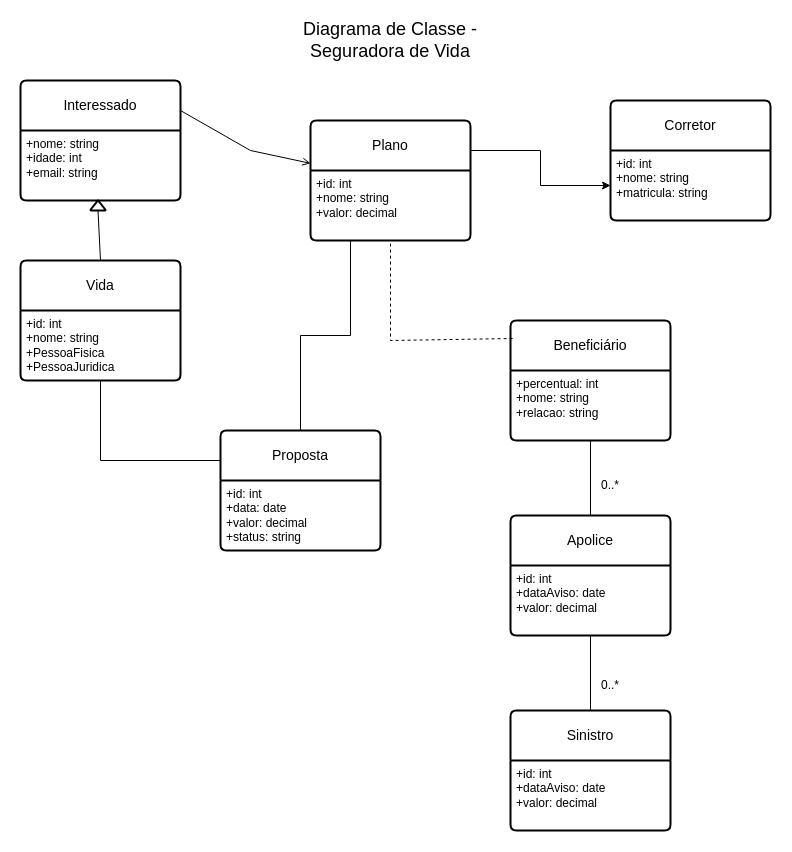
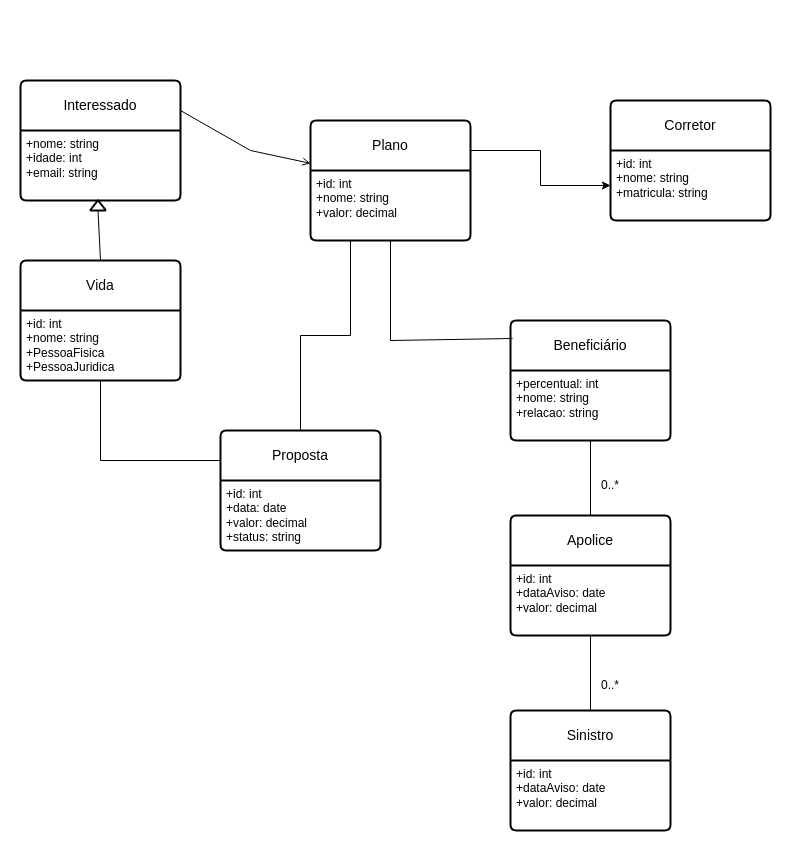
  <mxCell id="0" />
  <mxCell id="1" parent="0" />
- <mxCell id="2" value="&lt;font style=&quot;font-size: 18px;&quot;&gt;Diagrama de Classe - Seguradora de Vida&lt;/font&gt;" style="text;html=1;whiteSpace=wrap;strokeColor=none;fillColor=none;align=center;verticalAlign=middle;rounded=0;" vertex="1" parent="1"><mxGeometry x="300" y="20" width="180" height="40" as="geometry" /></mxCell>
  <mxCell id="3" value="Interessado" style="swimlane;childLayout=stackLayout;horizontal=1;startSize=50;horizontalStack=0;rounded=1;fontSize=14;fontStyle=0;strokeWidth=2;resizeParent=0;resizeLast=1;shadow=0;dashed=0;align=center;arcSize=4;whiteSpace=wrap;html=1;" vertex="1" parent="1"><mxGeometry x="20" y="80" width="160" height="120" as="geometry" /></mxCell>
  <mxCell id="4" value="+nome: string&lt;br&gt;+idade: int&lt;br&gt;+email: string" style="align=left;strokeColor=none;fillColor=none;spacingLeft=4;spacingRight=4;fontSize=12;verticalAlign=top;resizable=0;rotatable=0;part=1;html=1;whiteSpace=wrap;" vertex="1" parent="3"><mxGeometry y="50" width="160" height="70" as="geometry" /></mxCell>
  <mxCell id="5" value="Vida" style="swimlane;childLayout=stackLayout;horizontal=1;startSize=50;horizontalStack=0;rounded=1;fontSize=14;fontStyle=0;strokeWidth=2;resizeParent=0;resizeLast=1;shadow=0;dashed=0;align=center;arcSize=4;whiteSpace=wrap;html=1;" vertex="1" parent="1"><mxGeometry x="20" y="260" width="160" height="120" as="geometry" /></mxCell>
  <mxCell id="6" value="+id: int&lt;div&gt;+nome: string&lt;br&gt;+PessoaFisica&lt;br&gt;+PessoaJuridica&lt;/div&gt;" style="align=left;strokeColor=none;fillColor=none;spacingLeft=4;spacingRight=4;fontSize=12;verticalAlign=top;resizable=0;rotatable=0;part=1;html=1;whiteSpace=wrap;" vertex="1" parent="5"><mxGeometry y="50" width="160" height="70" as="geometry" /></mxCell>
  <mxCell id="7" value="Proposta" style="swimlane;childLayout=stackLayout;horizontal=1;startSize=50;horizontalStack=0;rounded=1;fontSize=14;fontStyle=0;strokeWidth=2;resizeParent=0;resizeLast=1;shadow=0;dashed=0;align=center;arcSize=4;whiteSpace=wrap;html=1;" vertex="1" parent="1"><mxGeometry x="220" y="430" width="160" height="120" as="geometry" /></mxCell>
  <mxCell id="8" value="+id: int&lt;br&gt;+data: date&lt;br&gt;+valor: decimal&lt;div&gt;+status: string&lt;/div&gt;" style="align=left;strokeColor=none;fillColor=none;spacingLeft=4;spacingRight=4;fontSize=12;verticalAlign=top;resizable=0;rotatable=0;part=1;html=1;whiteSpace=wrap;" vertex="1" parent="7"><mxGeometry y="50" width="160" height="70" as="geometry" /></mxCell>
  <mxCell id="9" style="edgeStyle=orthogonalEdgeStyle;rounded=0;orthogonalLoop=1;jettySize=auto;html=1;exitX=1;exitY=0.25;exitDx=0;exitDy=0;" edge="1" parent="1" source="10" target="13"><mxGeometry relative="1" as="geometry" /></mxCell>
  <mxCell id="10" value="Plano" style="swimlane;childLayout=stackLayout;horizontal=1;startSize=50;horizontalStack=0;rounded=1;fontSize=14;fontStyle=0;strokeWidth=2;resizeParent=0;resizeLast=1;shadow=0;dashed=0;align=center;arcSize=4;whiteSpace=wrap;html=1;" vertex="1" parent="1"><mxGeometry x="310" y="120" width="160" height="120" as="geometry" /></mxCell>
  <mxCell id="11" value="+id: int&lt;br&gt;+nome: string&lt;br&gt;+valor: decimal&lt;div&gt;&lt;br&gt;&lt;/div&gt;" style="align=left;strokeColor=none;fillColor=none;spacingLeft=4;spacingRight=4;fontSize=12;verticalAlign=top;resizable=0;rotatable=0;part=1;html=1;whiteSpace=wrap;" vertex="1" parent="10"><mxGeometry y="50" width="160" height="70" as="geometry" /></mxCell>
  <mxCell id="12" value="Corretor" style="swimlane;childLayout=stackLayout;horizontal=1;startSize=50;horizontalStack=0;rounded=1;fontSize=14;fontStyle=0;strokeWidth=2;resizeParent=0;resizeLast=1;shadow=0;dashed=0;align=center;arcSize=4;whiteSpace=wrap;html=1;" vertex="1" parent="1"><mxGeometry x="610" y="100" width="160" height="120" as="geometry" /></mxCell>
  <mxCell id="13" value="+id: int&lt;br&gt;+nome: string&lt;br&gt;&lt;div&gt;+matricula: string&lt;br&gt;&lt;/div&gt;" style="align=left;strokeColor=none;fillColor=none;spacingLeft=4;spacingRight=4;fontSize=12;verticalAlign=top;resizable=0;rotatable=0;part=1;html=1;whiteSpace=wrap;" vertex="1" parent="12"><mxGeometry y="50" width="160" height="70" as="geometry" /></mxCell>
  <mxCell id="14" value="Beneficiário" style="swimlane;childLayout=stackLayout;horizontal=1;startSize=50;horizontalStack=0;rounded=1;fontSize=14;fontStyle=0;strokeWidth=2;resizeParent=0;resizeLast=1;shadow=0;dashed=0;align=center;arcSize=4;whiteSpace=wrap;html=1;" vertex="1" parent="1"><mxGeometry x="510" y="320" width="160" height="120" as="geometry" /></mxCell>
  <mxCell id="15" value="+percentual: int&lt;br&gt;+nome: string&lt;br&gt;&lt;div&gt;+relacao: string&lt;br&gt;&lt;/div&gt;" style="align=left;strokeColor=none;fillColor=none;spacingLeft=4;spacingRight=4;fontSize=12;verticalAlign=top;resizable=0;rotatable=0;part=1;html=1;whiteSpace=wrap;" vertex="1" parent="14"><mxGeometry y="50" width="160" height="70" as="geometry" /></mxCell>
  <mxCell id="16" value="Apolice" style="swimlane;childLayout=stackLayout;horizontal=1;startSize=50;horizontalStack=0;rounded=1;fontSize=14;fontStyle=0;strokeWidth=2;resizeParent=0;resizeLast=1;shadow=0;dashed=0;align=center;arcSize=4;whiteSpace=wrap;html=1;" vertex="1" parent="1"><mxGeometry x="510" y="515" width="160" height="120" as="geometry" /></mxCell>
  <mxCell id="17" value="+id: int&lt;br&gt;+dataAviso: date&lt;br&gt;+valor: decimal" style="align=left;strokeColor=none;fillColor=none;spacingLeft=4;spacingRight=4;fontSize=12;verticalAlign=top;resizable=0;rotatable=0;part=1;html=1;whiteSpace=wrap;" vertex="1" parent="16"><mxGeometry y="50" width="160" height="70" as="geometry" /></mxCell>
  <mxCell id="18" value="Sinistro" style="swimlane;childLayout=stackLayout;horizontal=1;startSize=50;horizontalStack=0;rounded=1;fontSize=14;fontStyle=0;strokeWidth=2;resizeParent=0;resizeLast=1;shadow=0;dashed=0;align=center;arcSize=4;whiteSpace=wrap;html=1;" vertex="1" parent="1"><mxGeometry x="510" y="710" width="160" height="120" as="geometry" /></mxCell>
  <mxCell id="19" value="+id: int&lt;br&gt;+dataAviso: date&lt;br&gt;+valor: decimal" style="align=left;strokeColor=none;fillColor=none;spacingLeft=4;spacingRight=4;fontSize=12;verticalAlign=top;resizable=0;rotatable=0;part=1;html=1;whiteSpace=wrap;" vertex="1" parent="18"><mxGeometry y="50" width="160" height="70" as="geometry" /></mxCell>
  <mxCell id="20" value="" style="endArrow=open;html=1;rounded=0;exitX=1;exitY=0.25;exitDx=0;exitDy=0;" edge="1" parent="1" source="3" target="10"><mxGeometry relative="1" as="geometry"><mxPoint x="460" y="410" as="sourcePoint" /><mxPoint x="620" y="410" as="targetPoint" /><Array as="points"><mxPoint x="250" y="150" /></Array></mxGeometry></mxCell>
  <mxCell id="21" value="" style="endArrow=none;html=1;rounded=0;exitX=0.5;exitY=1;exitDx=0;exitDy=0;entryX=0;entryY=0.25;entryDx=0;entryDy=0;" edge="1" parent="1" source="6" target="7"><mxGeometry width="50" height="50" relative="1" as="geometry"><mxPoint x="520" y="430" as="sourcePoint" /><mxPoint x="570" y="380" as="targetPoint" /><Array as="points"><mxPoint x="100" y="460" /></Array></mxGeometry></mxCell>
  <mxCell id="22" value="" style="strokeWidth=2;html=1;shape=mxgraph.flowchart.extract_or_measurement;whiteSpace=wrap;" vertex="1" parent="1"><mxGeometry x="90" y="200" width="15" height="10" as="geometry" /></mxCell>
  <mxCell id="23" value="" style="endArrow=none;html=1;rounded=0;exitX=0.5;exitY=0;exitDx=0;exitDy=0;entryX=0.5;entryY=1;entryDx=0;entryDy=0;entryPerimeter=0;" edge="1" parent="1" source="5" target="22"><mxGeometry width="50" height="50" relative="1" as="geometry"><mxPoint x="210" y="340" as="sourcePoint" /><mxPoint x="260" y="290" as="targetPoint" /></mxGeometry></mxCell>
  <mxCell id="24" value="0..*" style="text;html=1;whiteSpace=wrap;strokeColor=none;fillColor=none;align=center;verticalAlign=middle;rounded=0;" vertex="1" parent="1"><mxGeometry x="580" y="470" width="60" height="30" as="geometry" /></mxCell>
  <mxCell id="25" value="" style="endArrow=none;html=1;rounded=0;entryX=0.5;entryY=1;entryDx=0;entryDy=0;exitX=0.5;exitY=0;exitDx=0;exitDy=0;" edge="1" parent="1" source="16" target="15"><mxGeometry width="50" height="50" relative="1" as="geometry"><mxPoint x="200" y="440" as="sourcePoint" /><mxPoint x="250" y="390" as="targetPoint" /></mxGeometry></mxCell>
  <mxCell id="26" value="" style="endArrow=none;html=1;rounded=0;entryX=0.5;entryY=1;entryDx=0;entryDy=0;exitX=0.5;exitY=0;exitDx=0;exitDy=0;" edge="1" parent="1" source="18" target="17"><mxGeometry width="50" height="50" relative="1" as="geometry"><mxPoint x="740" y="535" as="sourcePoint" /><mxPoint x="740" y="460" as="targetPoint" /></mxGeometry></mxCell>
  <mxCell id="27" value="0..*" style="text;html=1;whiteSpace=wrap;strokeColor=none;fillColor=none;align=center;verticalAlign=middle;rounded=0;" vertex="1" parent="1"><mxGeometry x="580" y="670" width="60" height="30" as="geometry" /></mxCell>
- <mxCell id="28" value="" style="endArrow=none;html=1;rounded=0;entryX=0.5;entryY=1;entryDx=0;entryDy=0;exitX=0.013;exitY=0.15;exitDx=0;exitDy=0;exitPerimeter=0;dashed=1;" edge="1" parent="1" source="14" target="11"><mxGeometry width="50" height="50" relative="1" as="geometry"><mxPoint x="200" y="440" as="sourcePoint" /><mxPoint x="250" y="390" as="targetPoint" /><Array as="points"><mxPoint x="390" y="340" /></Array></mxGeometry></mxCell>
+ <mxCell id="28" value="" style="endArrow=none;html=1;rounded=0;entryX=0.5;entryY=1;entryDx=0;entryDy=0;exitX=0.013;exitY=0.15;exitDx=0;exitDy=0;exitPerimeter=0;" edge="1" parent="1" source="14" target="11"><mxGeometry width="50" height="50" relative="1" as="geometry"><mxPoint x="200" y="440" as="sourcePoint" /><mxPoint x="250" y="390" as="targetPoint" /><Array as="points"><mxPoint x="390" y="340" /></Array></mxGeometry></mxCell>
  <mxCell id="29" style="edgeStyle=orthogonalEdgeStyle;rounded=0;orthogonalLoop=1;jettySize=auto;html=1;entryX=0.25;entryY=1;entryDx=0;entryDy=0;endArrow=none;" edge="1" parent="1" source="7" target="11"><mxGeometry relative="1" as="geometry" /></mxCell>
